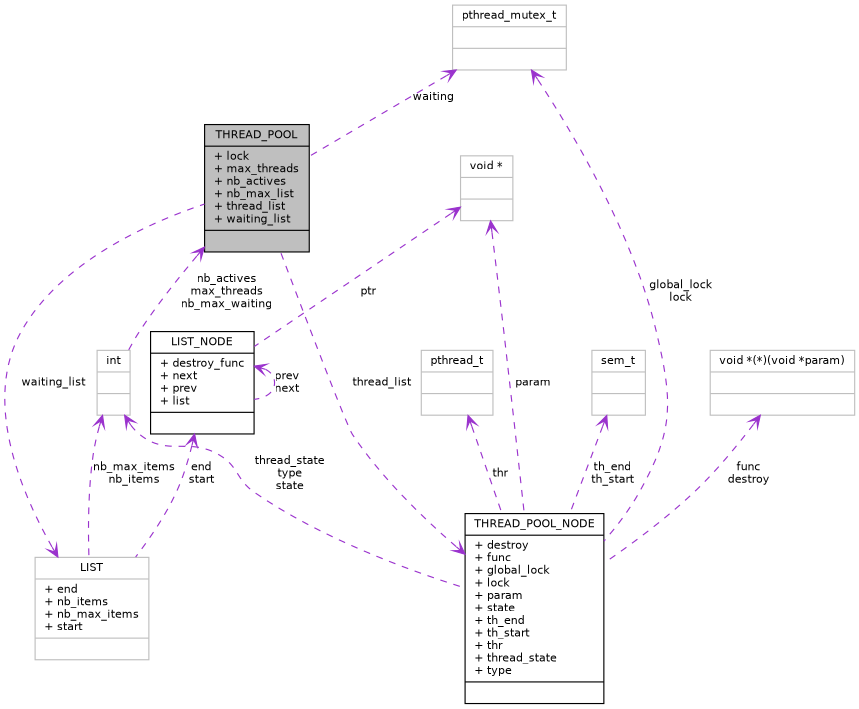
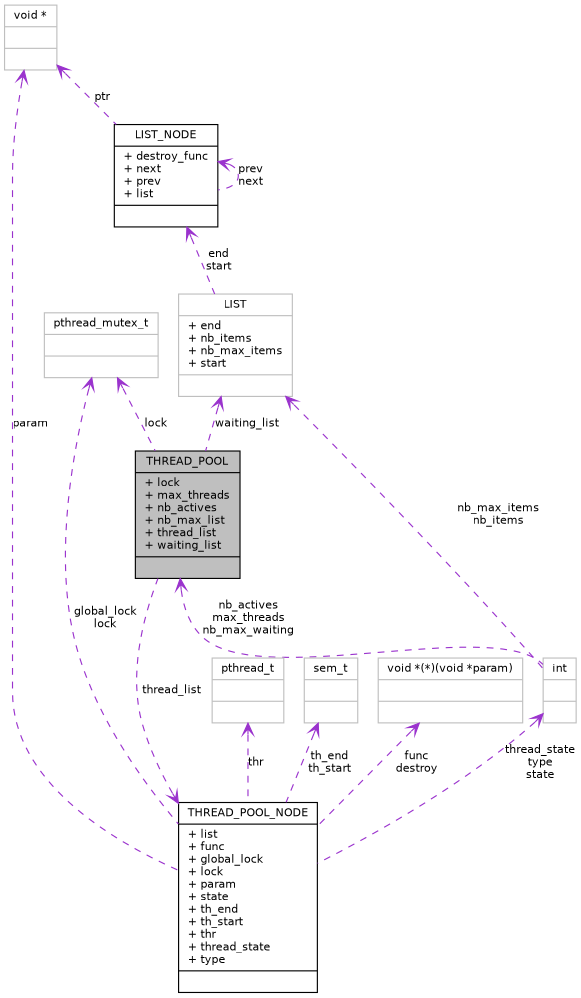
  digraph {
    node [color=grey75 fillcolor=white fontname=Helvetica fontsize=10 shape=record style=filled]
    edge [arrowtail=open color=darkorchid3 dir=back fontname=Helvetica fontsize=10 labelfontname=Helvetica labelfontsize=10 style=dashed]
    n1 [color=black fillcolor=grey75 fontcolor=black height=0.2 label="{THREAD_POOL\n|+ lock\l+ max_threads\l+ nb_actives\l+ nb_max_list\l+ thread_list\l+ waiting_list\l|}" width=0.4]
    n2 [height=0.2 label="{int\n||}" width=0.4]
-   n3 [color=black height=0.2 label="{THREAD_POOL_NODE\n|+ destroy\l+ func\l+ global_lock\l+ lock\l+ param\l+ state\l+ th_end\l+ th_start\l+ thr\l+ thread_state\l+ type\l|}" width=0.4]
+   n3 [color=black height=0.2 label="{THREAD_POOL_NODE\n|+ list\l+ func\l+ global_lock\l+ lock\l+ param\l+ state\l+ th_end\l+ th_start\l+ thr\l+ thread_state\l+ type\l|}" width=0.4]
    n4 [height=0.2 label="{pthread_mutex_t\n||}" width=0.4]
    n5 [height=0.2 label="{pthread_t\n||}" width=0.4]
    n6 [height=0.2 label="{sem_t\n||}" width=0.4]
    n7 [height=0.2 label="{LIST\n|+ end\l+ nb_items\l+ nb_max_items\l+ start\l|}" width=0.4]
    n8 [height=0.2 label="{void *(*)(void *param)\n||}" width=0.4]
    n9 [height=0.2 label="{void *\n||}" width=0.4]
    n10 [color=black height=0.2 label="{LIST_NODE\n|+ destroy_func\l+ next\l+ prev\l+ list\l|}" width=0.4]
    n1 -> n2 [label="nb_actives\nmax_threads\nnb_max_waiting"]
    n2 -> n3 [label="thread_state\ntype\nstate"]
-   n2 -> n7 [label="nb_max_items\nnb_items"]
+   n7 -> n2 [label="nb_max_items\nnb_items"]
    n3 -> n1 [label=thread_list]
-   n4 -> n1 [label=waiting]
+   n4 -> n1 [label=lock]
    n4 -> n3 [label="global_lock\nlock"]
    n5 -> n3 [label=thr]
    n6 -> n3 [label="th_end\nth_start"]
    n7 -> n1 [label=waiting_list]
    n8 -> n3 [label="func\ndestroy"]
    n9 -> n3 [label=param]
    n9 -> n10 [label=ptr]
    n10 -> n7 [label="end\nstart"]
    n10 -> n10 [label="prev\nnext"]
  }
